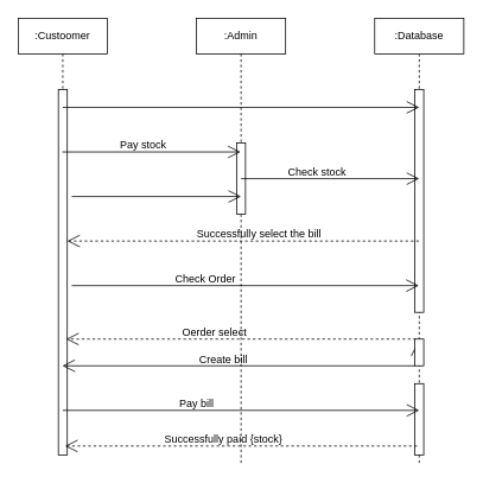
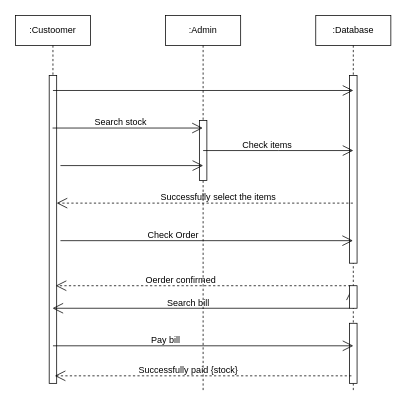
  <mxCell id="0" />
  <mxCell id="1" parent="0" />
  <mxCell id="2" value=":Database" style="shape=umlLifeline;perimeter=lifelinePerimeter;whiteSpace=wrap;html=1;container=1;dropTarget=0;collapsible=0;recursiveResize=0;outlineConnect=0;portConstraint=eastwest;newEdgeStyle={&quot;curved&quot;:0,&quot;rounded&quot;:0};" vertex="1" parent="1"><mxGeometry x="420" y="20" width="100" height="500" as="geometry" /></mxCell>
  <mxCell id="3" value="" style="html=1;points=[[0,0,0,0,5],[0,1,0,0,-5],[1,0,0,0,5],[1,1,0,0,-5]];perimeter=orthogonalPerimeter;outlineConnect=0;targetShapes=umlLifeline;portConstraint=eastwest;newEdgeStyle={&quot;curved&quot;:0,&quot;rounded&quot;:0};" vertex="1" parent="2"><mxGeometry x="45" y="80" width="10" height="250" as="geometry" /></mxCell>
  <mxCell id="4" value="" style="html=1;points=[[0,0,0,0,5],[0,1,0,0,-5],[1,0,0,0,5],[1,1,0,0,-5]];perimeter=orthogonalPerimeter;outlineConnect=0;targetShapes=umlLifeline;portConstraint=eastwest;newEdgeStyle={&quot;curved&quot;:0,&quot;rounded&quot;:0};" vertex="1" parent="2"><mxGeometry x="45" y="410" width="10" height="80" as="geometry" /></mxCell>
  <mxCell id="5" value=":Admin" style="shape=umlLifeline;perimeter=lifelinePerimeter;whiteSpace=wrap;html=1;container=1;dropTarget=0;collapsible=0;recursiveResize=0;outlineConnect=0;portConstraint=eastwest;newEdgeStyle={&quot;curved&quot;:0,&quot;rounded&quot;:0};" vertex="1" parent="1"><mxGeometry x="220" y="20" width="100" height="500" as="geometry" /></mxCell>
  <mxCell id="6" value="" style="html=1;points=[[0,0,0,0,5],[0,1,0,0,-5],[1,0,0,0,5],[1,1,0,0,-5]];perimeter=orthogonalPerimeter;outlineConnect=0;targetShapes=umlLifeline;portConstraint=eastwest;newEdgeStyle={&quot;curved&quot;:0,&quot;rounded&quot;:0};" vertex="1" parent="5"><mxGeometry x="45" y="140" width="10" height="80" as="geometry" /></mxCell>
  <mxCell id="7" value=":Custoomer" style="shape=umlLifeline;perimeter=lifelinePerimeter;whiteSpace=wrap;html=1;container=1;dropTarget=0;collapsible=0;recursiveResize=0;outlineConnect=0;portConstraint=eastwest;newEdgeStyle={&quot;curved&quot;:0,&quot;rounded&quot;:0};" vertex="1" parent="1"><mxGeometry x="20" y="20" width="100" height="490" as="geometry" /></mxCell>
  <mxCell id="8" value="" style="html=1;points=[[0,0,0,0,5],[0,1,0,0,-5],[1,0,0,0,5],[1,1,0,0,-5]];perimeter=orthogonalPerimeter;outlineConnect=0;targetShapes=umlLifeline;portConstraint=eastwest;newEdgeStyle={&quot;curved&quot;:0,&quot;rounded&quot;:0};" vertex="1" parent="7"><mxGeometry x="45" y="80" width="10" height="410" as="geometry" /></mxCell>
  <mxCell id="9" value="" style="endArrow=open;endFill=1;endSize=12;html=1;rounded=0;" edge="1" parent="1"><mxGeometry width="160" relative="1" as="geometry"><mxPoint x="70" y="120" as="sourcePoint" /><mxPoint x="470" y="120" as="targetPoint" /></mxGeometry></mxCell>
  <mxCell id="10" value="" style="endArrow=open;endFill=1;endSize=12;html=1;rounded=0;" edge="1" parent="1" source="7" target="5"><mxGeometry width="160" relative="1" as="geometry"><mxPoint x="280" y="250" as="sourcePoint" /><mxPoint x="440" y="250" as="targetPoint" /><Array as="points"><mxPoint x="170" y="170" /></Array></mxGeometry></mxCell>
  <mxCell id="11" value="" style="endArrow=open;endFill=1;endSize=12;html=1;rounded=0;" edge="1" parent="1"><mxGeometry width="160" relative="1" as="geometry"><mxPoint x="80" y="220" as="sourcePoint" /><mxPoint x="270" y="220" as="targetPoint" /></mxGeometry></mxCell>
  <mxCell id="12" value="" style="endArrow=open;endFill=1;endSize=12;html=1;rounded=0;" edge="1" parent="1"><mxGeometry width="160" relative="1" as="geometry"><mxPoint x="270" y="200" as="sourcePoint" /><mxPoint x="470" y="200" as="targetPoint" /><Array as="points"><mxPoint x="370" y="200" /></Array></mxGeometry></mxCell>
  <mxCell id="13" value="" style="endArrow=open;endSize=12;dashed=1;html=1;rounded=0;" edge="1" parent="1" source="2" target="8"><mxGeometry width="160" relative="1" as="geometry"><mxPoint x="280" y="250" as="sourcePoint" /><mxPoint x="440" y="250" as="targetPoint" /></mxGeometry></mxCell>
  <mxCell id="14" value="" style="endArrow=open;endFill=1;endSize=12;html=1;rounded=0;" edge="1" parent="1" target="2"><mxGeometry width="160" relative="1" as="geometry"><mxPoint x="80" y="320" as="sourcePoint" /><mxPoint x="240" y="320" as="targetPoint" /></mxGeometry></mxCell>
  <mxCell id="15" value="" style="endArrow=open;endSize=12;dashed=1;html=1;rounded=0;" edge="1" parent="1"><mxGeometry width="160" relative="1" as="geometry"><mxPoint x="466.25" y="380" as="sourcePoint" /><mxPoint x="73.75" y="380" as="targetPoint" /></mxGeometry></mxCell>
  <mxCell id="16" value="" style="endArrow=open;endFill=1;endSize=12;html=1;rounded=0;" edge="1" parent="1"><mxGeometry width="160" relative="1" as="geometry"><mxPoint x="70" y="460" as="sourcePoint" /><mxPoint x="470" y="460" as="targetPoint" /></mxGeometry></mxCell>
  <mxCell id="17" value="" style="endArrow=open;endSize=12;dashed=1;html=1;rounded=0;" edge="1" parent="1"><mxGeometry width="160" relative="1" as="geometry"><mxPoint x="467.5" y="500" as="sourcePoint" /><mxPoint x="72.5" y="500" as="targetPoint" /></mxGeometry></mxCell>
  <mxCell id="18" value="" style="endArrow=open;endSize=12;dashed=1;html=1;rounded=0;" edge="1" parent="1" target="19"><mxGeometry width="160" relative="1" as="geometry"><mxPoint x="467.5" y="390" as="sourcePoint" /><mxPoint x="72.5" y="390" as="targetPoint" /></mxGeometry></mxCell>
  <mxCell id="19" value="" style="html=1;points=[[0,0,0,0,5],[0,1,0,0,-5],[1,0,0,0,5],[1,1,0,0,-5]];perimeter=orthogonalPerimeter;outlineConnect=0;targetShapes=umlLifeline;portConstraint=eastwest;newEdgeStyle={&quot;curved&quot;:0,&quot;rounded&quot;:0};" vertex="1" parent="1"><mxGeometry x="465" y="380" width="10" height="30" as="geometry" /></mxCell>
  <mxCell id="20" value="" style="endArrow=open;endFill=1;endSize=12;html=1;rounded=0;exitX=0;exitY=1;exitDx=0;exitDy=-5;exitPerimeter=0;" edge="1" parent="1"><mxGeometry width="160" relative="1" as="geometry"><mxPoint x="465" y="410" as="sourcePoint" /><mxPoint x="69.5" y="410" as="targetPoint" /></mxGeometry></mxCell>
- <mxCell id="21" value="Pay stock" style="text;html=1;align=center;verticalAlign=middle;resizable=0;points=[];autosize=1;strokeColor=none;fillColor=none;" vertex="1" parent="1"><mxGeometry x="115" y="148" width="90" height="30" as="geometry" /></mxCell>
- <mxCell id="22" value="Check stock" style="text;html=1;align=center;verticalAlign=middle;resizable=0;points=[];autosize=1;strokeColor=none;fillColor=none;" vertex="1" parent="1"><mxGeometry x="310" y="178" width="90" height="30" as="geometry" /></mxCell>
- <mxCell id="23" value="Successfully select the bill" style="text;html=1;align=center;verticalAlign=middle;resizable=0;points=[];autosize=1;strokeColor=none;fillColor=none;" vertex="1" parent="1"><mxGeometry x="200" y="248" width="180" height="30" as="geometry" /></mxCell>
+ <mxCell id="21" value="Search stock" style="text;html=1;align=center;verticalAlign=middle;resizable=0;points=[];autosize=1;strokeColor=none;fillColor=none;" vertex="1" parent="1"><mxGeometry x="115" y="148" width="90" height="30" as="geometry" /></mxCell>
+ <mxCell id="22" value="Check items" style="text;html=1;align=center;verticalAlign=middle;resizable=0;points=[];autosize=1;strokeColor=none;fillColor=none;" vertex="1" parent="1"><mxGeometry x="310" y="178" width="90" height="30" as="geometry" /></mxCell>
+ <mxCell id="23" value="Successfully select the items" style="text;html=1;align=center;verticalAlign=middle;resizable=0;points=[];autosize=1;strokeColor=none;fillColor=none;" vertex="1" parent="1"><mxGeometry x="200" y="248" width="180" height="30" as="geometry" /></mxCell>
  <mxCell id="24" value="Check Order" style="text;html=1;align=center;verticalAlign=middle;resizable=0;points=[];autosize=1;strokeColor=none;fillColor=none;" vertex="1" parent="1"><mxGeometry x="185" y="298" width="90" height="30" as="geometry" /></mxCell>
- <mxCell id="25" value="Oerder select" style="text;html=1;align=center;verticalAlign=middle;resizable=0;points=[];autosize=1;strokeColor=none;fillColor=none;" vertex="1" parent="1"><mxGeometry x="180" y="358" width="120" height="30" as="geometry" /></mxCell>
- <mxCell id="26" value="Create bill" style="text;html=1;align=center;verticalAlign=middle;resizable=0;points=[];autosize=1;strokeColor=none;fillColor=none;" vertex="1" parent="1"><mxGeometry x="210" y="388" width="80" height="30" as="geometry" /></mxCell>
+ <mxCell id="25" value="Oerder confirmed" style="text;html=1;align=center;verticalAlign=middle;resizable=0;points=[];autosize=1;strokeColor=none;fillColor=none;" vertex="1" parent="1"><mxGeometry x="180" y="358" width="120" height="30" as="geometry" /></mxCell>
+ <mxCell id="26" value="Search bill" style="text;html=1;align=center;verticalAlign=middle;resizable=0;points=[];autosize=1;strokeColor=none;fillColor=none;" vertex="1" parent="1"><mxGeometry x="210" y="388" width="80" height="30" as="geometry" /></mxCell>
  <mxCell id="27" value="Pay bill" style="text;html=1;align=center;verticalAlign=middle;resizable=0;points=[];autosize=1;strokeColor=none;fillColor=none;" vertex="1" parent="1"><mxGeometry x="190" y="438" width="60" height="30" as="geometry" /></mxCell>
  <mxCell id="28" value="Successfully paid {stock}" style="text;html=1;align=center;verticalAlign=middle;resizable=0;points=[];autosize=1;strokeColor=none;fillColor=none;" vertex="1" parent="1"><mxGeometry x="160" y="478" width="180" height="30" as="geometry" /></mxCell>
